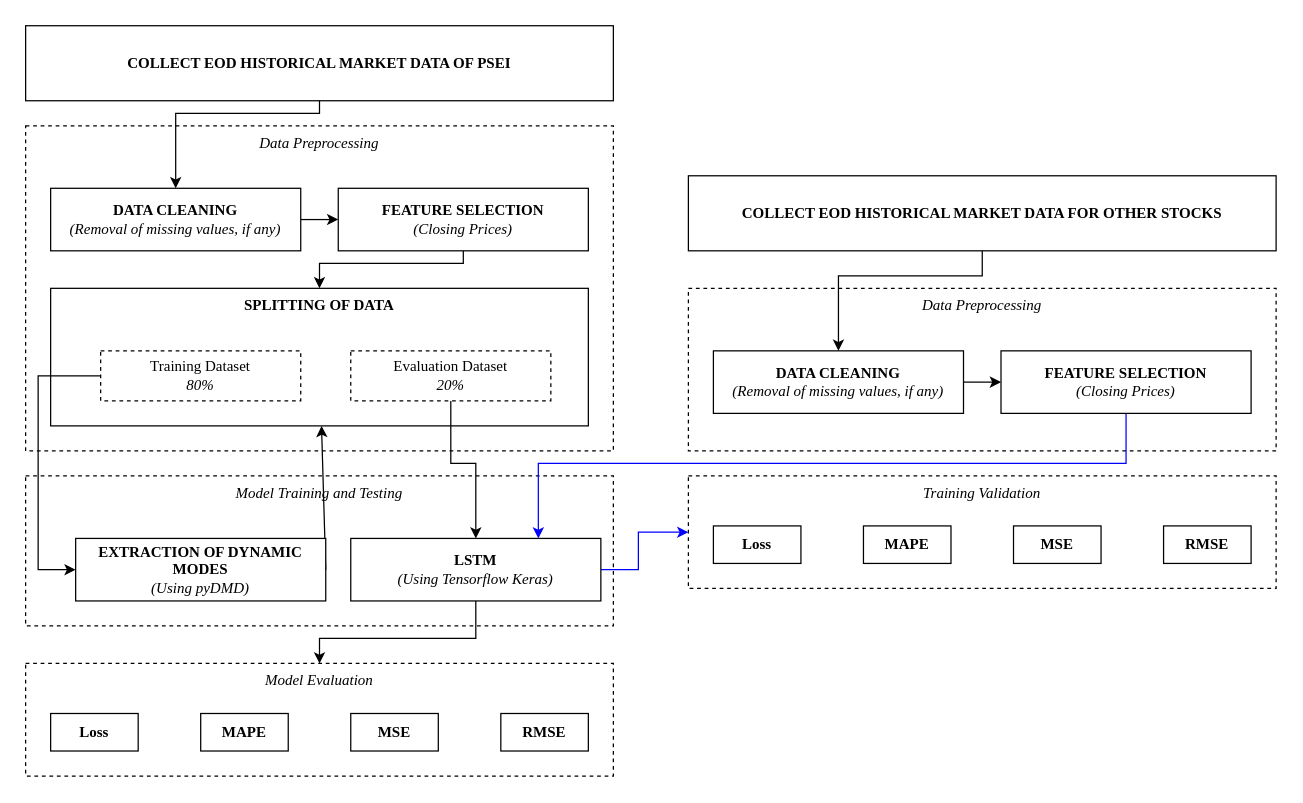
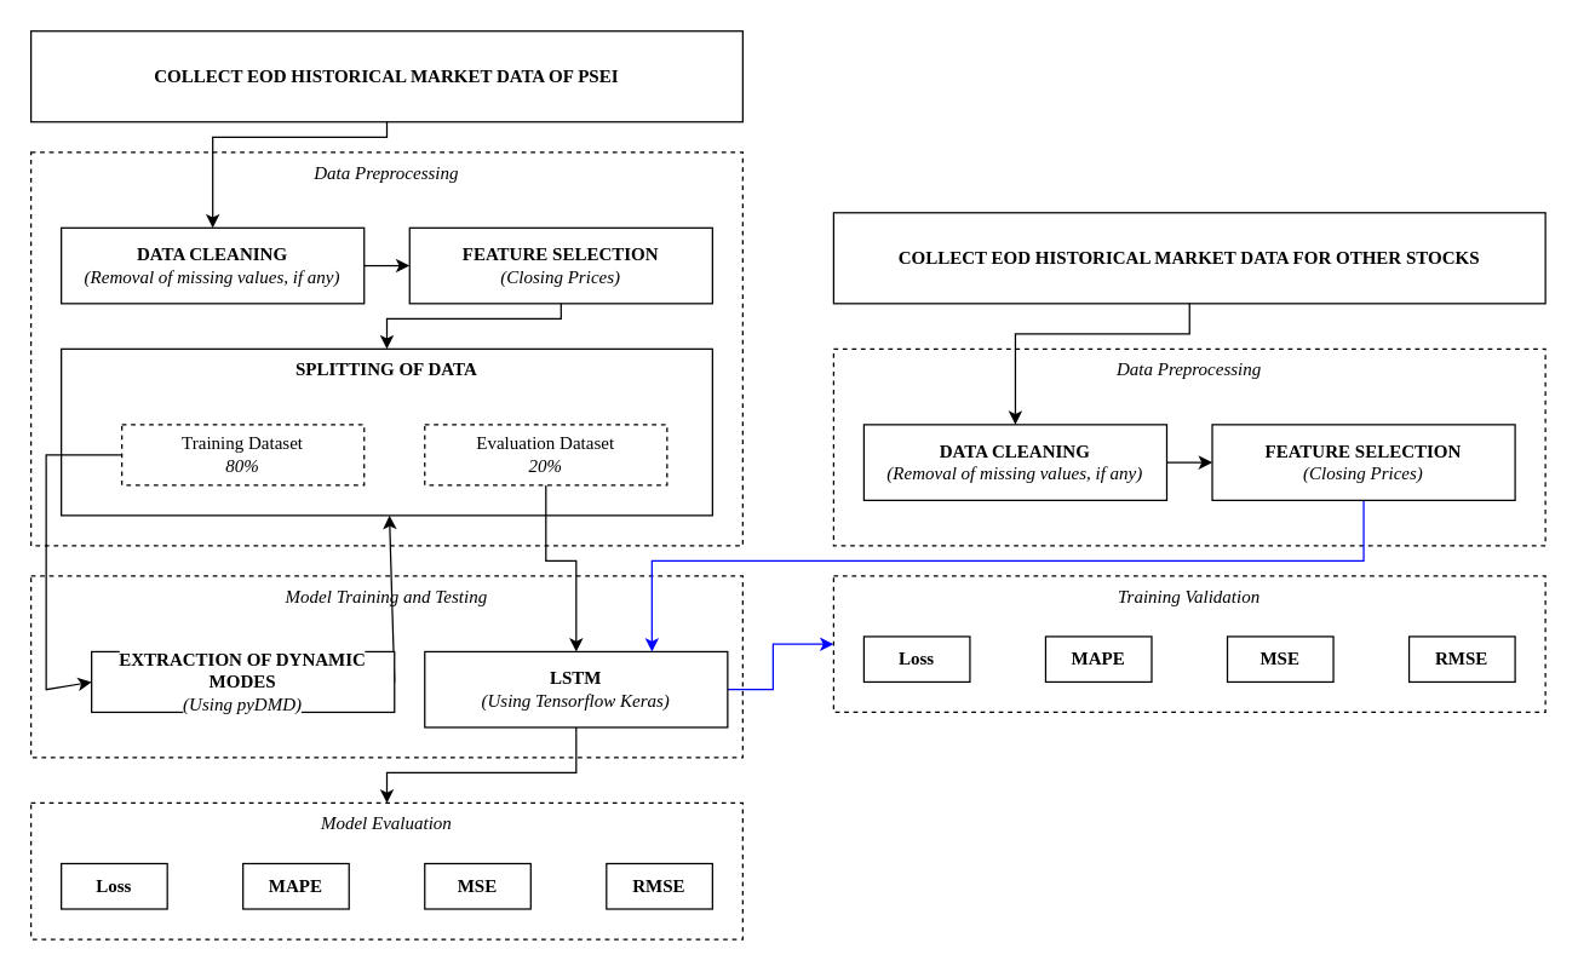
  <mxCell id="0" />
  <mxCell id="1" parent="0" />
  <mxCell id="2" value="COLLECT EOD HISTORICAL MARKET DATA OF PSEI" style="rounded=0;whiteSpace=wrap;html=1;fontFamily=CMU;fontSource=https%3A%2F%2Ffontlibrary.org%2F%2Fface%2Fcmu-serif;fontStyle=1" vertex="1" parent="1"><mxGeometry x="20" y="20" width="470" height="60" as="geometry" /></mxCell>
  <mxCell id="3" value="&lt;i style=&quot;font-weight: normal;&quot;&gt;Data Preprocessing&lt;/i&gt;" style="rounded=0;whiteSpace=wrap;html=1;fontFamily=CMU;fontSource=https%3A%2F%2Ffontlibrary.org%2F%2Fface%2Fcmu-serif;fontStyle=1;verticalAlign=top;dashed=1;" vertex="1" parent="1"><mxGeometry x="20" y="100" width="470" height="260" as="geometry" /></mxCell>
  <mxCell id="4" value="&lt;span style=&quot;font-weight: normal;&quot;&gt;&lt;i&gt;Model Training and Testing&lt;/i&gt;&lt;/span&gt;" style="rounded=0;whiteSpace=wrap;html=1;fontFamily=CMU;fontSource=https%3A%2F%2Ffontlibrary.org%2F%2Fface%2Fcmu-serif;fontStyle=1;verticalAlign=top;dashed=1;" vertex="1" parent="1"><mxGeometry x="20" y="380" width="470" height="120" as="geometry" /></mxCell>
  <mxCell id="5" value="&lt;span style=&quot;background-color: rgb(255, 255, 255);&quot;&gt;SPLITTING OF DATA&lt;/span&gt;" style="rounded=0;whiteSpace=wrap;html=1;fontFamily=CMU;fontSource=https%3A%2F%2Ffontlibrary.org%2F%2Fface%2Fcmu-serif;fontStyle=1;verticalAlign=top;align=center;" vertex="1" parent="1"><mxGeometry x="40" y="230" width="430" height="110" as="geometry" /></mxCell>
  <mxCell id="6" style="edgeStyle=none;rounded=0;html=1;exitX=1;exitY=0.5;exitDx=0;exitDy=0;entryX=0;entryY=0.5;entryDx=0;entryDy=0;fontFamily=CMU;fontSource=https%3A%2F%2Ffontlibrary.org%2F%2Fface%2Fcmu-serif;" edge="1" parent="1" source="7" target="9"><mxGeometry relative="1" as="geometry" /></mxCell>
  <mxCell id="7" value="&lt;span style=&quot;background-color: rgb(255, 255, 255);&quot;&gt;DATA CLEANING&lt;br&gt;&lt;span style=&quot;font-weight: normal;&quot;&gt;&lt;i&gt;(Removal of missing values, if any)&lt;/i&gt;&lt;/span&gt;&lt;br&gt;&lt;/span&gt;" style="rounded=0;whiteSpace=wrap;html=1;fontFamily=CMU;fontSource=https%3A%2F%2Ffontlibrary.org%2F%2Fface%2Fcmu-serif;fontStyle=1;verticalAlign=middle;align=center;" vertex="1" parent="1"><mxGeometry x="40" y="150" width="200" height="50" as="geometry" /></mxCell>
  <mxCell id="8" style="edgeStyle=none;rounded=0;html=1;exitX=0.5;exitY=1;exitDx=0;exitDy=0;entryX=0.5;entryY=0;entryDx=0;entryDy=0;fontFamily=CMU;fontSource=https%3A%2F%2Ffontlibrary.org%2F%2Fface%2Fcmu-serif;" edge="1" parent="1" source="9" target="5"><mxGeometry relative="1" as="geometry"><Array as="points"><mxPoint x="370" y="210" /><mxPoint x="255" y="210" /></Array></mxGeometry></mxCell>
  <mxCell id="9" value="&lt;span style=&quot;background-color: rgb(255, 255, 255);&quot;&gt;FEATURE SELECTION&lt;br&gt;&lt;span style=&quot;font-weight: normal;&quot;&gt;&lt;i&gt;(Closing Prices)&lt;/i&gt;&lt;/span&gt;&lt;br&gt;&lt;/span&gt;" style="rounded=0;whiteSpace=wrap;html=1;fontFamily=CMU;fontSource=https%3A%2F%2Ffontlibrary.org%2F%2Fface%2Fcmu-serif;fontStyle=1;verticalAlign=middle;align=center;" vertex="1" parent="1"><mxGeometry x="270" y="150" width="200" height="50" as="geometry" /></mxCell>
  <mxCell id="10" style="edgeStyle=none;html=1;exitX=0.5;exitY=1;exitDx=0;exitDy=0;entryX=0.5;entryY=0;entryDx=0;entryDy=0;fontFamily=CMU;fontSource=https%3A%2F%2Ffontlibrary.org%2F%2Fface%2Fcmu-serif;rounded=0;" edge="1" parent="1" source="2" target="7"><mxGeometry relative="1" as="geometry"><Array as="points"><mxPoint x="255" y="90" /><mxPoint x="140" y="90" /></Array></mxGeometry></mxCell>
  <mxCell id="11" style="edgeStyle=none;rounded=0;html=1;exitX=0;exitY=0.5;exitDx=0;exitDy=0;entryX=0;entryY=0.5;entryDx=0;entryDy=0;fontFamily=CMU;fontSource=https%3A%2F%2Ffontlibrary.org%2F%2Fface%2Fcmu-serif;" edge="1" parent="1" source="12" target="16"><mxGeometry relative="1" as="geometry"><Array as="points"><mxPoint x="30" y="300" /><mxPoint x="30" y="455" /></Array></mxGeometry></mxCell>
  <mxCell id="12" value="Training Dataset&lt;br&gt;&lt;i&gt;80%&lt;/i&gt;" style="rounded=0;whiteSpace=wrap;html=1;dashed=1;labelBackgroundColor=#FFFFFF;fontFamily=CMU;fontSource=https%3A%2F%2Ffontlibrary.org%2F%2Fface%2Fcmu-serif;" vertex="1" parent="1"><mxGeometry x="80" y="280" width="160" height="40" as="geometry" /></mxCell>
  <mxCell id="13" style="edgeStyle=none;rounded=0;html=1;exitX=0.5;exitY=1;exitDx=0;exitDy=0;entryX=0.5;entryY=0;entryDx=0;entryDy=0;fontFamily=CMU;fontSource=https%3A%2F%2Ffontlibrary.org%2F%2Fface%2Fcmu-serif;" edge="1" parent="1" source="14" target="19"><mxGeometry relative="1" as="geometry"><Array as="points"><mxPoint x="360" y="370" /><mxPoint x="380" y="370" /></Array></mxGeometry></mxCell>
  <mxCell id="14" value="Evaluation Dataset&lt;br&gt;&lt;i&gt;20%&lt;/i&gt;" style="rounded=0;whiteSpace=wrap;html=1;dashed=1;labelBackgroundColor=#FFFFFF;fontFamily=CMU;fontSource=https%3A%2F%2Ffontlibrary.org%2F%2Fface%2Fcmu-serif;" vertex="1" parent="1"><mxGeometry x="280" y="280" width="160" height="40" as="geometry" /></mxCell>
  <mxCell id="15" style="edgeStyle=none;rounded=0;html=1;exitX=1;exitY=0.5;exitDx=0;exitDy=0;fontFamily=CMU;fontSource=https%3A%2F%2Ffontlibrary.org%2F%2Fface%2Fcmu-serif;" edge="1" parent="1" source="16" target="5"><mxGeometry relative="1" as="geometry" /></mxCell>
- <mxCell id="16" value="&lt;span style=&quot;background-color: rgb(255, 255, 255);&quot;&gt;EXTRACTION OF DYNAMIC MODES&lt;br&gt;&lt;span style=&quot;font-weight: normal;&quot;&gt;&lt;i&gt;(Using pyDMD)&lt;/i&gt;&lt;/span&gt;&lt;br&gt;&lt;/span&gt;" style="rounded=0;whiteSpace=wrap;html=1;fontFamily=CMU;fontSource=https%3A%2F%2Ffontlibrary.org%2F%2Fface%2Fcmu-serif;fontStyle=1;verticalAlign=middle;align=center;" vertex="1" parent="1"><mxGeometry x="60" y="430" width="200" height="50" as="geometry" /></mxCell>
+ <mxCell id="16" value="&lt;span style=&quot;background-color: rgb(255, 255, 255);&quot;&gt;EXTRACTION OF DYNAMIC MODES&lt;br&gt;&lt;span style=&quot;font-weight: normal;&quot;&gt;&lt;i&gt;(Using pyDMD)&lt;/i&gt;&lt;/span&gt;&lt;br&gt;&lt;/span&gt;" style="rounded=0;whiteSpace=wrap;html=1;fontFamily=CMU;fontSource=https%3A%2F%2Ffontlibrary.org%2F%2Fface%2Fcmu-serif;fontStyle=1;verticalAlign=middle;align=center;" vertex="1" parent="1"><mxGeometry x="60" y="430" width="200" height="40" as="geometry" /></mxCell>
  <mxCell id="17" style="edgeStyle=none;rounded=0;html=1;exitX=0.5;exitY=1;exitDx=0;exitDy=0;entryX=0.5;entryY=0;entryDx=0;entryDy=0;fontFamily=CMU;fontSource=https%3A%2F%2Ffontlibrary.org%2F%2Fface%2Fcmu-serif;" edge="1" parent="1" source="19" target="20"><mxGeometry relative="1" as="geometry"><Array as="points"><mxPoint x="380" y="510" /><mxPoint x="255" y="510" /></Array></mxGeometry></mxCell>
  <mxCell id="18" style="edgeStyle=none;rounded=0;html=1;exitX=1;exitY=0.5;exitDx=0;exitDy=0;entryX=0;entryY=0.5;entryDx=0;entryDy=0;fontFamily=CMU;fontSource=https%3A%2F%2Ffontlibrary.org%2F%2Fface%2Fcmu-serif;fillColor=#dae8fc;strokeColor=#0000FF;" edge="1" parent="1" source="19" target="31"><mxGeometry relative="1" as="geometry"><Array as="points"><mxPoint x="510" y="455" /><mxPoint x="510" y="425" /></Array></mxGeometry></mxCell>
  <mxCell id="19" value="&lt;span style=&quot;background-color: rgb(255, 255, 255);&quot;&gt;LSTM&lt;br&gt;&lt;span style=&quot;font-weight: normal;&quot;&gt;&lt;i&gt;(Using Tensorflow Keras)&lt;/i&gt;&lt;/span&gt;&lt;br&gt;&lt;/span&gt;" style="rounded=0;whiteSpace=wrap;html=1;fontFamily=CMU;fontSource=https%3A%2F%2Ffontlibrary.org%2F%2Fface%2Fcmu-serif;fontStyle=1;verticalAlign=middle;align=center;" vertex="1" parent="1"><mxGeometry x="280" y="430" width="200" height="50" as="geometry" /></mxCell>
  <mxCell id="20" value="&lt;span style=&quot;font-weight: normal;&quot;&gt;&lt;i&gt;Model Evaluation&lt;br&gt;&lt;br&gt;&lt;/i&gt;&lt;/span&gt;" style="rounded=0;whiteSpace=wrap;html=1;fontFamily=CMU;fontSource=https%3A%2F%2Ffontlibrary.org%2F%2Fface%2Fcmu-serif;fontStyle=1;verticalAlign=top;dashed=1;" vertex="1" parent="1"><mxGeometry x="20" y="530" width="470" height="90" as="geometry" /></mxCell>
  <mxCell id="21" value="&lt;span style=&quot;background-color: rgb(255, 255, 255);&quot;&gt;Loss&lt;br&gt;&lt;/span&gt;" style="rounded=0;whiteSpace=wrap;html=1;fontFamily=CMU;fontSource=https%3A%2F%2Ffontlibrary.org%2F%2Fface%2Fcmu-serif;fontStyle=1;verticalAlign=middle;align=center;" vertex="1" parent="1"><mxGeometry x="40" y="570" width="70" height="30" as="geometry" /></mxCell>
  <mxCell id="22" value="&lt;span style=&quot;background-color: rgb(255, 255, 255);&quot;&gt;MAPE&lt;br&gt;&lt;/span&gt;" style="rounded=0;whiteSpace=wrap;html=1;fontFamily=CMU;fontSource=https%3A%2F%2Ffontlibrary.org%2F%2Fface%2Fcmu-serif;fontStyle=1;verticalAlign=middle;align=center;" vertex="1" parent="1"><mxGeometry x="160" y="570" width="70" height="30" as="geometry" /></mxCell>
  <mxCell id="23" value="&lt;span style=&quot;background-color: rgb(255, 255, 255);&quot;&gt;MSE&lt;br&gt;&lt;/span&gt;" style="rounded=0;whiteSpace=wrap;html=1;fontFamily=CMU;fontSource=https%3A%2F%2Ffontlibrary.org%2F%2Fface%2Fcmu-serif;fontStyle=1;verticalAlign=middle;align=center;" vertex="1" parent="1"><mxGeometry x="280" y="570" width="70" height="30" as="geometry" /></mxCell>
  <mxCell id="24" value="&lt;span style=&quot;background-color: rgb(255, 255, 255);&quot;&gt;RMSE&lt;br&gt;&lt;/span&gt;" style="rounded=0;whiteSpace=wrap;html=1;fontFamily=CMU;fontSource=https%3A%2F%2Ffontlibrary.org%2F%2Fface%2Fcmu-serif;fontStyle=1;verticalAlign=middle;align=center;" vertex="1" parent="1"><mxGeometry x="400" y="570" width="70" height="30" as="geometry" /></mxCell>
  <mxCell id="25" value="COLLECT EOD HISTORICAL MARKET DATA FOR OTHER STOCKS" style="rounded=0;whiteSpace=wrap;html=1;fontFamily=CMU;fontSource=https%3A%2F%2Ffontlibrary.org%2F%2Fface%2Fcmu-serif;fontStyle=1" vertex="1" parent="1"><mxGeometry x="550" y="140" width="470" height="60" as="geometry" /></mxCell>
  <mxCell id="26" value="&lt;i style=&quot;font-weight: normal;&quot;&gt;Data Preprocessing&lt;/i&gt;" style="rounded=0;whiteSpace=wrap;html=1;fontFamily=CMU;fontSource=https%3A%2F%2Ffontlibrary.org%2F%2Fface%2Fcmu-serif;fontStyle=1;verticalAlign=top;dashed=1;" vertex="1" parent="1"><mxGeometry x="550" y="230" width="470" height="130" as="geometry" /></mxCell>
  <mxCell id="27" style="edgeStyle=none;rounded=0;html=1;exitX=1;exitY=0.5;exitDx=0;exitDy=0;entryX=0;entryY=0.5;entryDx=0;entryDy=0;fontFamily=CMU;fontSource=https%3A%2F%2Ffontlibrary.org%2F%2Fface%2Fcmu-serif;" edge="1" parent="1" source="28" target="30"><mxGeometry relative="1" as="geometry" /></mxCell>
  <mxCell id="28" value="&lt;span style=&quot;background-color: rgb(255, 255, 255);&quot;&gt;DATA CLEANING&lt;br&gt;&lt;span style=&quot;font-weight: normal;&quot;&gt;&lt;i&gt;(Removal of missing values, if any)&lt;/i&gt;&lt;/span&gt;&lt;br&gt;&lt;/span&gt;" style="rounded=0;whiteSpace=wrap;html=1;fontFamily=CMU;fontSource=https%3A%2F%2Ffontlibrary.org%2F%2Fface%2Fcmu-serif;fontStyle=1;verticalAlign=middle;align=center;" vertex="1" parent="1"><mxGeometry x="570" y="280" width="200" height="50" as="geometry" /></mxCell>
  <mxCell id="29" style="edgeStyle=none;rounded=0;html=1;exitX=0.5;exitY=1;exitDx=0;exitDy=0;entryX=0.75;entryY=0;entryDx=0;entryDy=0;fontFamily=CMU;fontSource=https%3A%2F%2Ffontlibrary.org%2F%2Fface%2Fcmu-serif;fillColor=#dae8fc;strokeColor=#0000FF;" edge="1" parent="1" source="30" target="19"><mxGeometry relative="1" as="geometry"><Array as="points"><mxPoint x="900" y="370" /><mxPoint x="430" y="370" /></Array></mxGeometry></mxCell>
  <mxCell id="30" value="&lt;span style=&quot;background-color: rgb(255, 255, 255);&quot;&gt;FEATURE SELECTION&lt;br&gt;&lt;span style=&quot;font-weight: normal;&quot;&gt;&lt;i&gt;(Closing Prices)&lt;/i&gt;&lt;/span&gt;&lt;br&gt;&lt;/span&gt;" style="rounded=0;whiteSpace=wrap;html=1;fontFamily=CMU;fontSource=https%3A%2F%2Ffontlibrary.org%2F%2Fface%2Fcmu-serif;fontStyle=1;verticalAlign=middle;align=center;" vertex="1" parent="1"><mxGeometry x="800" y="280" width="200" height="50" as="geometry" /></mxCell>
  <mxCell id="31" value="&lt;span style=&quot;font-weight: normal;&quot;&gt;&lt;i&gt;Training Validation&lt;br&gt;&lt;/i&gt;&lt;/span&gt;" style="rounded=0;whiteSpace=wrap;html=1;fontFamily=CMU;fontSource=https%3A%2F%2Ffontlibrary.org%2F%2Fface%2Fcmu-serif;fontStyle=1;verticalAlign=top;dashed=1;" vertex="1" parent="1"><mxGeometry x="550" y="380" width="470" height="90" as="geometry" /></mxCell>
  <mxCell id="32" value="&lt;span style=&quot;background-color: rgb(255, 255, 255);&quot;&gt;Loss&lt;br&gt;&lt;/span&gt;" style="rounded=0;whiteSpace=wrap;html=1;fontFamily=CMU;fontSource=https%3A%2F%2Ffontlibrary.org%2F%2Fface%2Fcmu-serif;fontStyle=1;verticalAlign=middle;align=center;" vertex="1" parent="1"><mxGeometry x="570" y="420" width="70" height="30" as="geometry" /></mxCell>
  <mxCell id="33" value="&lt;span style=&quot;background-color: rgb(255, 255, 255);&quot;&gt;MAPE&lt;br&gt;&lt;/span&gt;" style="rounded=0;whiteSpace=wrap;html=1;fontFamily=CMU;fontSource=https%3A%2F%2Ffontlibrary.org%2F%2Fface%2Fcmu-serif;fontStyle=1;verticalAlign=middle;align=center;" vertex="1" parent="1"><mxGeometry x="690" y="420" width="70" height="30" as="geometry" /></mxCell>
  <mxCell id="34" value="&lt;span style=&quot;background-color: rgb(255, 255, 255);&quot;&gt;MSE&lt;br&gt;&lt;/span&gt;" style="rounded=0;whiteSpace=wrap;html=1;fontFamily=CMU;fontSource=https%3A%2F%2Ffontlibrary.org%2F%2Fface%2Fcmu-serif;fontStyle=1;verticalAlign=middle;align=center;" vertex="1" parent="1"><mxGeometry x="810" y="420" width="70" height="30" as="geometry" /></mxCell>
  <mxCell id="35" value="&lt;span style=&quot;background-color: rgb(255, 255, 255);&quot;&gt;RMSE&lt;br&gt;&lt;/span&gt;" style="rounded=0;whiteSpace=wrap;html=1;fontFamily=CMU;fontSource=https%3A%2F%2Ffontlibrary.org%2F%2Fface%2Fcmu-serif;fontStyle=1;verticalAlign=middle;align=center;" vertex="1" parent="1"><mxGeometry x="930" y="420" width="70" height="30" as="geometry" /></mxCell>
  <mxCell id="36" style="edgeStyle=none;rounded=0;html=1;exitX=0.5;exitY=1;exitDx=0;exitDy=0;entryX=0.5;entryY=0;entryDx=0;entryDy=0;fontFamily=CMU;fontSource=https%3A%2F%2Ffontlibrary.org%2F%2Fface%2Fcmu-serif;" edge="1" parent="1" source="25" target="28"><mxGeometry relative="1" as="geometry"><Array as="points"><mxPoint x="785" y="220" /><mxPoint x="670" y="220" /></Array></mxGeometry></mxCell>
